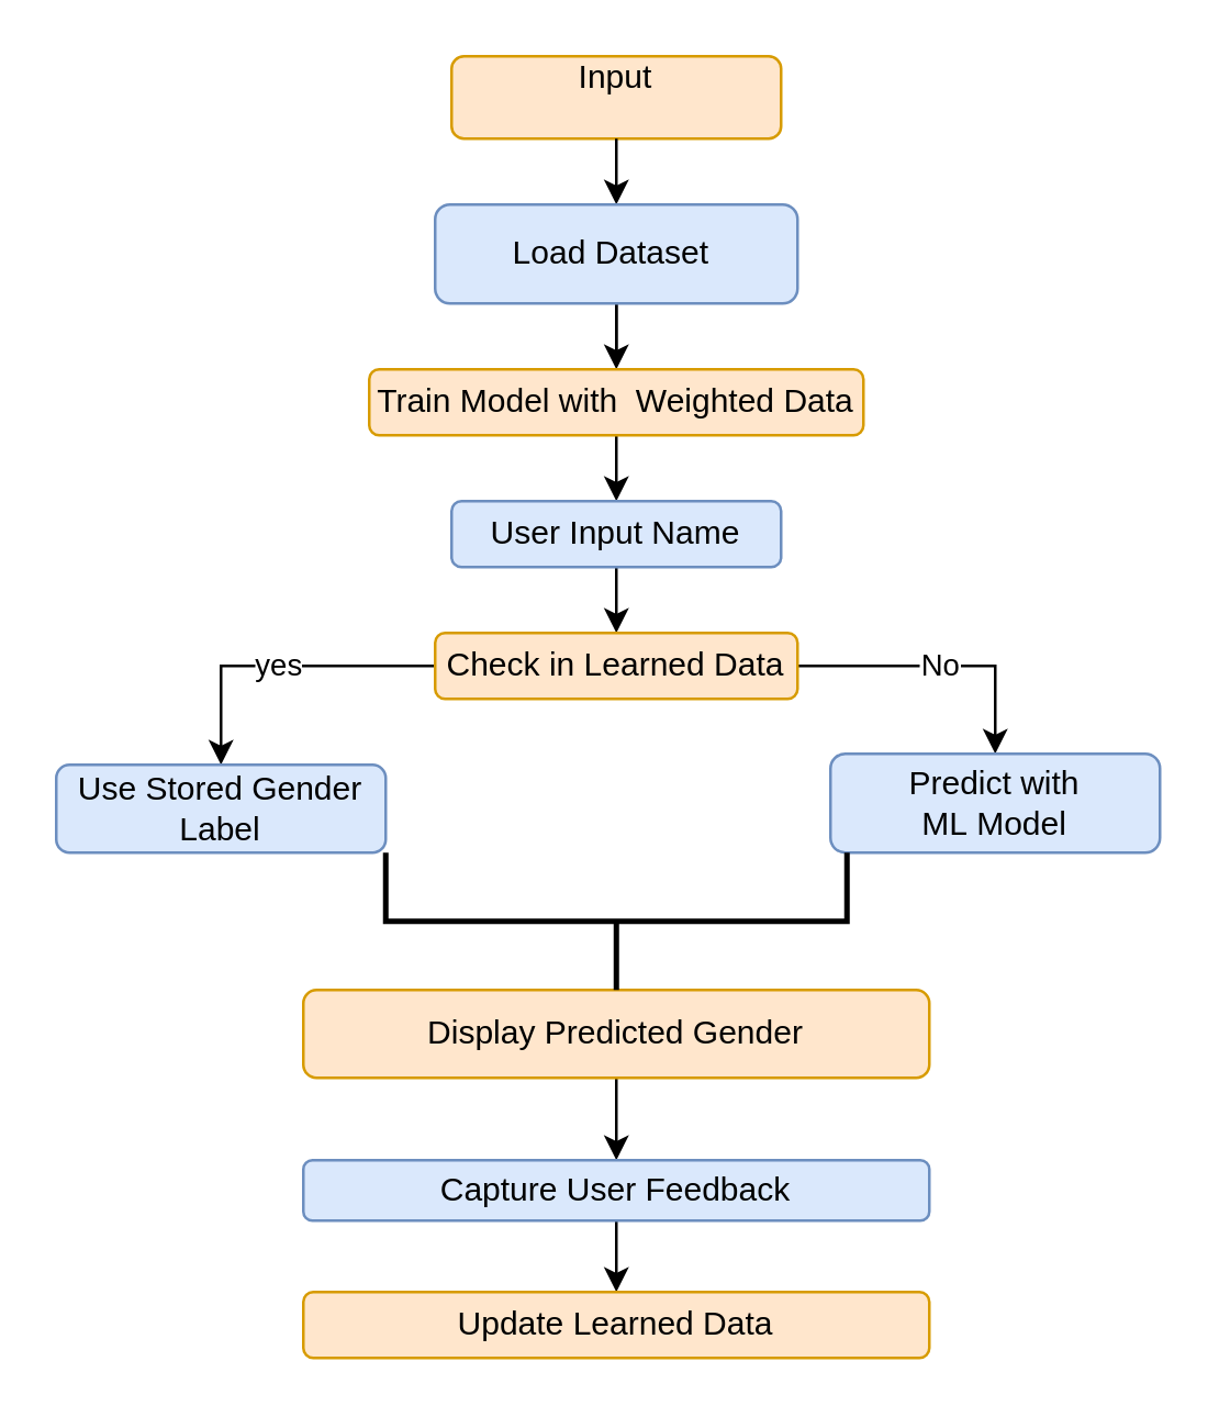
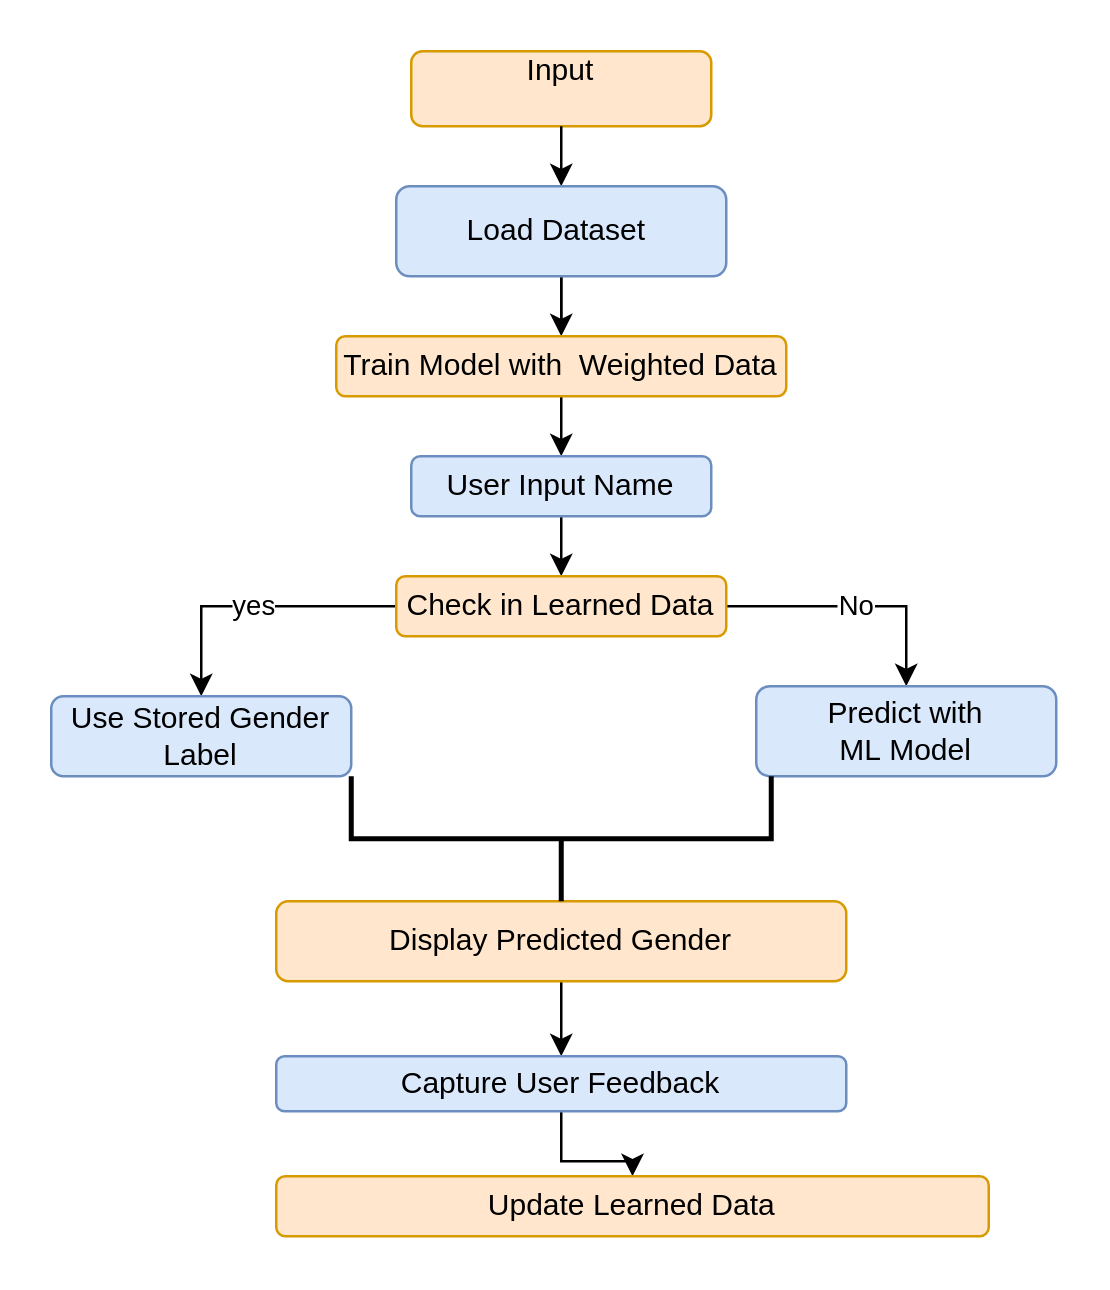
  <mxCell id="0" />
  <mxCell id="1" parent="0" />
  <mxCell id="2" style="edgeStyle=orthogonalEdgeStyle;rounded=0;orthogonalLoop=1;jettySize=auto;html=1;" edge="1" parent="1" source="21"><mxGeometry relative="1" as="geometry"><mxPoint x="224" y="98" as="targetPoint" /></mxGeometry></mxCell>
  <mxCell id="3" value="&#10;Input&#10;&#10;" style="rounded=1;whiteSpace=wrap;html=1;fillColor=#ffe6cc;strokeColor=#d79b00;" vertex="1" parent="1"><mxGeometry x="164" y="20" width="120" height="30" as="geometry" /></mxCell>
  <mxCell id="4" value="" style="edgeStyle=orthogonalEdgeStyle;rounded=0;orthogonalLoop=1;jettySize=auto;html=1;" edge="1" parent="1" source="21" target="6"><mxGeometry relative="1" as="geometry" /></mxCell>
  <mxCell id="5" value="" style="edgeStyle=orthogonalEdgeStyle;rounded=0;orthogonalLoop=1;jettySize=auto;html=1;" edge="1" parent="1" source="6" target="8"><mxGeometry relative="1" as="geometry" /></mxCell>
  <mxCell id="6" value="Train Model &lt;span class=&quot;hljs-keyword&quot;&gt;with&lt;/span&gt; &amp;nbsp;Weighted Data" style="rounded=1;whiteSpace=wrap;html=1;fillColor=#ffe6cc;strokeColor=#d79b00;" vertex="1" parent="1"><mxGeometry x="134" y="134" width="180" height="24" as="geometry" /></mxCell>
  <mxCell id="7" value="" style="edgeStyle=orthogonalEdgeStyle;rounded=0;orthogonalLoop=1;jettySize=auto;html=1;" edge="1" parent="1" source="8" target="11"><mxGeometry relative="1" as="geometry" /></mxCell>
  <mxCell id="8" value="&lt;span class=&quot;hljs-keyword&quot;&gt;User&lt;/span&gt; Input Name" style="rounded=1;whiteSpace=wrap;html=1;fillColor=#dae8fc;strokeColor=#6c8ebf;" vertex="1" parent="1"><mxGeometry x="164" y="182" width="120" height="24" as="geometry" /></mxCell>
  <mxCell id="9" value="yes" style="edgeStyle=orthogonalEdgeStyle;rounded=0;orthogonalLoop=1;jettySize=auto;html=1;" edge="1" parent="1" source="11" target="12"><mxGeometry relative="1" as="geometry" /></mxCell>
  <mxCell id="10" value="No" style="edgeStyle=orthogonalEdgeStyle;rounded=0;orthogonalLoop=1;jettySize=auto;html=1;" edge="1" parent="1" source="11" target="13"><mxGeometry relative="1" as="geometry" /></mxCell>
  <mxCell id="11" value="&lt;span class=&quot;hljs-keyword&quot;&gt;Check&lt;/span&gt; &lt;span class=&quot;hljs-keyword&quot;&gt;in&lt;/span&gt; Learned Data" style="rounded=1;whiteSpace=wrap;html=1;fillColor=#ffe6cc;strokeColor=#d79b00;" vertex="1" parent="1"><mxGeometry x="158" y="230" width="132" height="24" as="geometry" /></mxCell>
  <mxCell id="12" value="Use Stored&amp;nbsp;Gender Label" style="rounded=1;whiteSpace=wrap;html=1;fillColor=#dae8fc;strokeColor=#6c8ebf;" vertex="1" parent="1"><mxGeometry x="20" y="278" width="120" height="32" as="geometry" /></mxCell>
  <mxCell id="13" value="Predict &lt;span class=&quot;hljs-keyword&quot;&gt;with&lt;/span&gt; ML&amp;nbsp;Model" style="rounded=1;whiteSpace=wrap;html=1;fillColor=#dae8fc;strokeColor=#6c8ebf;" vertex="1" parent="1"><mxGeometry x="302" y="274" width="120" height="36" as="geometry" /></mxCell>
  <mxCell id="14" value="" style="edgeStyle=orthogonalEdgeStyle;rounded=0;orthogonalLoop=1;jettySize=auto;html=1;" edge="1" parent="1" source="15" target="18"><mxGeometry relative="1" as="geometry" /></mxCell>
  <mxCell id="15" value=" Display Predicted Gender " style="rounded=1;whiteSpace=wrap;html=1;fillColor=#ffe6cc;strokeColor=#d79b00;" vertex="1" parent="1"><mxGeometry x="110" y="360" width="228" height="32" as="geometry" /></mxCell>
  <mxCell id="16" value="" style="strokeWidth=2;html=1;shape=mxgraph.flowchart.annotation_2;align=left;labelPosition=right;pointerEvents=1;direction=north;" vertex="1" parent="1"><mxGeometry x="140" y="310" width="168" height="50" as="geometry" /></mxCell>
  <mxCell id="17" value="" style="edgeStyle=orthogonalEdgeStyle;rounded=0;orthogonalLoop=1;jettySize=auto;html=1;" edge="1" parent="1" source="18" target="19"><mxGeometry relative="1" as="geometry" /></mxCell>
  <mxCell id="18" value="&amp;nbsp;Capture &lt;span class=&quot;hljs-keyword&quot;&gt;User&lt;/span&gt; Feedback&amp;nbsp;" style="rounded=1;whiteSpace=wrap;html=1;fillColor=#dae8fc;strokeColor=#6c8ebf;" vertex="1" parent="1"><mxGeometry x="110" y="422" width="228" height="22" as="geometry" /></mxCell>
- <mxCell id="19" value="&amp;nbsp;&lt;span class=&quot;hljs-keyword&quot;&gt;Update&lt;/span&gt; Learned Data&amp;nbsp;" style="rounded=1;whiteSpace=wrap;html=1;fillColor=#ffe6cc;strokeColor=#d79b00;" vertex="1" parent="1"><mxGeometry x="110" y="470" width="228" height="24" as="geometry" /></mxCell>
+ <mxCell id="19" value="&amp;nbsp;&lt;span class=&quot;hljs-keyword&quot;&gt;Update&lt;/span&gt; Learned Data&amp;nbsp;" style="rounded=1;whiteSpace=wrap;html=1;fillColor=#ffe6cc;strokeColor=#d79b00;" vertex="1" parent="1"><mxGeometry x="110" y="470" width="285" height="24" as="geometry" /></mxCell>
  <mxCell id="20" value="" style="edgeStyle=orthogonalEdgeStyle;rounded=0;orthogonalLoop=1;jettySize=auto;html=1;" edge="1" parent="1" source="3" target="21"><mxGeometry relative="1" as="geometry"><mxPoint x="224" y="98" as="targetPoint" /><mxPoint x="224" y="50" as="sourcePoint" /></mxGeometry></mxCell>
  <mxCell id="21" value="Load Dataset&amp;nbsp;" style="rounded=1;whiteSpace=wrap;html=1;fillColor=#dae8fc;strokeColor=#6c8ebf;" vertex="1" parent="1"><mxGeometry x="158" y="74" width="132" height="36" as="geometry" /></mxCell>
